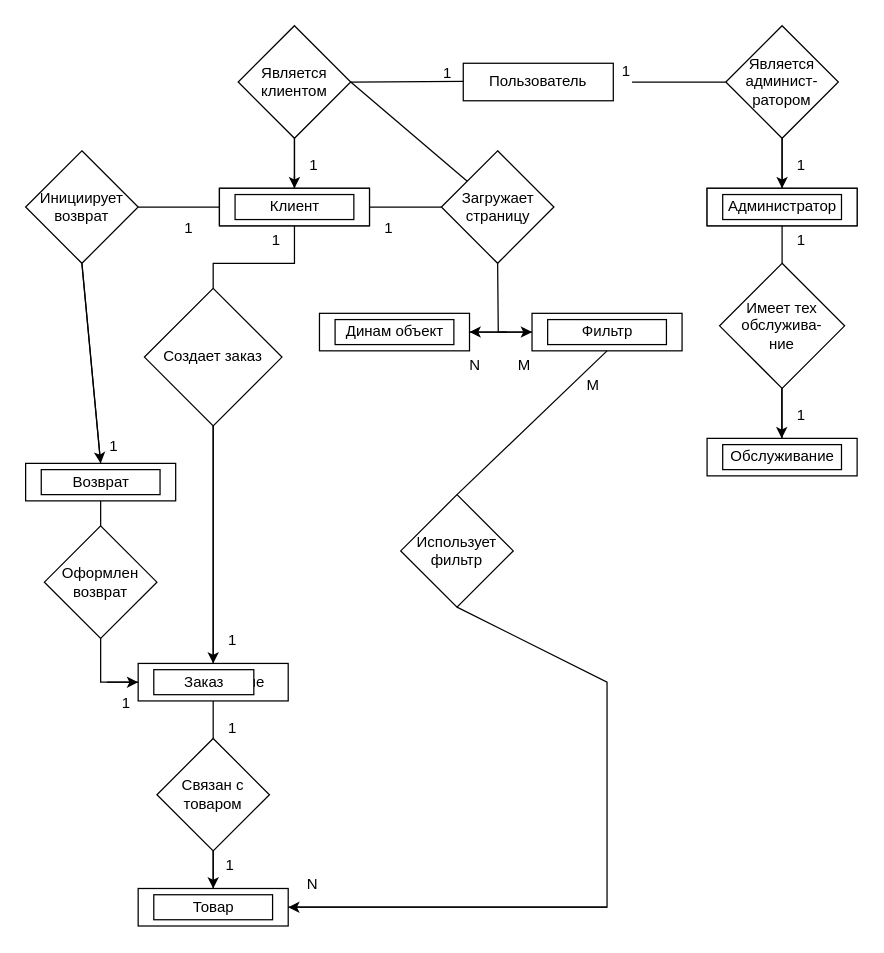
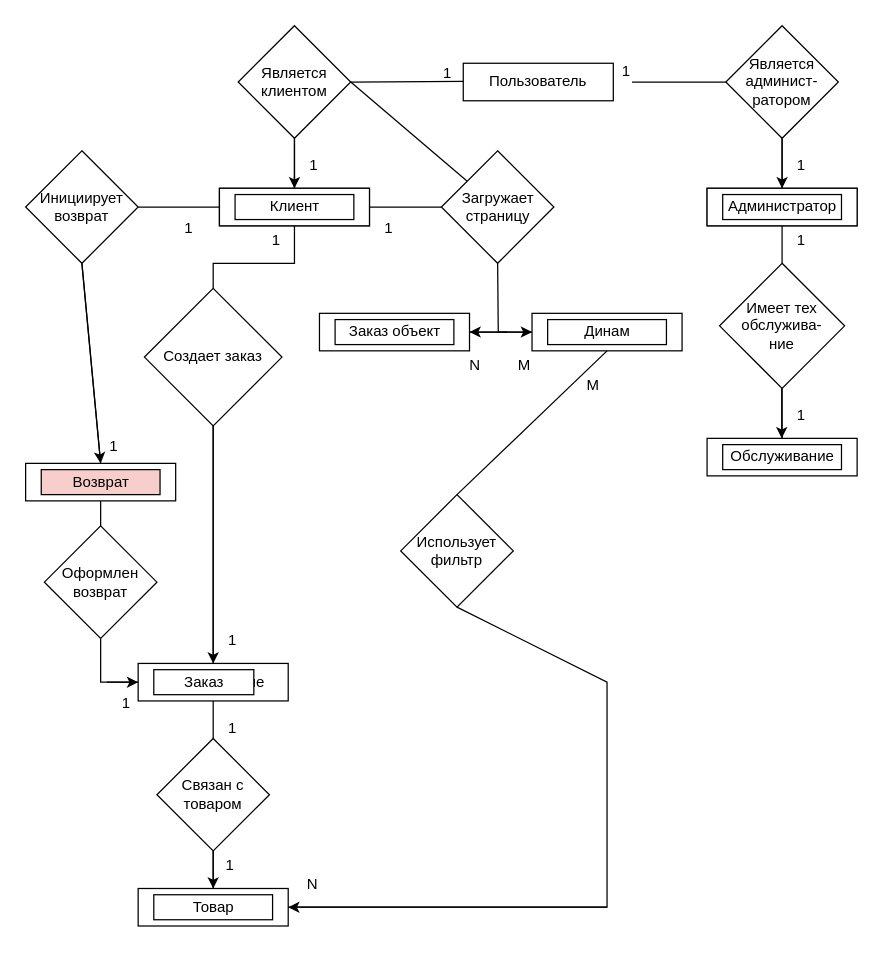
  <mxCell id="0" />
  <mxCell id="1" parent="0" />
  <mxCell id="2" value="Пользователь" style="rounded=0;whiteSpace=wrap;html=1;" parent="1" vertex="1"><mxGeometry x="370" y="50" width="120" height="30" as="geometry" /></mxCell>
  <mxCell id="3" value="Является&lt;div&gt;клиентом&lt;/div&gt;" style="rhombus;whiteSpace=wrap;html=1;" parent="1" vertex="1"><mxGeometry x="190" y="20" width="90" height="90" as="geometry" /></mxCell>
  <mxCell id="4" value="" style="endArrow=none;html=1;rounded=0;exitX=1;exitY=0.5;exitDx=0;exitDy=0;" parent="1" source="3" target="19" edge="1"><mxGeometry width="50" height="50" relative="1" as="geometry"><mxPoint x="390" y="360" as="sourcePoint" /><mxPoint x="470" y="360" as="targetPoint" /></mxGeometry></mxCell>
  <mxCell id="5" value="Является&lt;div&gt;админист-&lt;/div&gt;&lt;div&gt;ратором&lt;/div&gt;" style="rhombus;whiteSpace=wrap;html=1;" parent="1" vertex="1"><mxGeometry x="580" y="20" width="90" height="90" as="geometry" /></mxCell>
  <mxCell id="6" value="Администратор" style="rounded=0;whiteSpace=wrap;html=1;" parent="1" vertex="1"><mxGeometry x="565" y="150" width="120" height="30" as="geometry" /></mxCell>
  <mxCell id="7" value="" style="endArrow=none;html=1;rounded=0;entryX=0.5;entryY=1;entryDx=0;entryDy=0;exitX=0.5;exitY=0;exitDx=0;exitDy=0;" parent="1" source="6" target="5" edge="1"><mxGeometry width="50" height="50" relative="1" as="geometry"><mxPoint x="420" y="410" as="sourcePoint" /><mxPoint x="470" y="360" as="targetPoint" /></mxGeometry></mxCell>
  <mxCell id="8" value="Клиент" style="rounded=0;whiteSpace=wrap;html=1;" parent="1" vertex="1"><mxGeometry x="175" y="150" width="120" height="30" as="geometry" /></mxCell>
  <mxCell id="9" value="" style="endArrow=none;html=1;rounded=0;entryX=0.5;entryY=1;entryDx=0;entryDy=0;exitX=0.5;exitY=0;exitDx=0;exitDy=0;" parent="1" source="8" edge="1"><mxGeometry width="50" height="50" relative="1" as="geometry"><mxPoint x="30" y="410" as="sourcePoint" /><mxPoint x="235" y="110" as="targetPoint" /></mxGeometry></mxCell>
  <mxCell id="10" value="Имеет тех&lt;div&gt;обслужива-&lt;/div&gt;&lt;div&gt;ние&lt;/div&gt;" style="rhombus;whiteSpace=wrap;html=1;" parent="1" vertex="1"><mxGeometry x="575" y="210" width="100" height="100" as="geometry" /></mxCell>
  <mxCell id="11" value="" style="endArrow=none;html=1;rounded=0;entryX=0.5;entryY=1;entryDx=0;entryDy=0;exitX=0.5;exitY=0;exitDx=0;exitDy=0;" parent="1" source="10" target="6" edge="1"><mxGeometry width="50" height="50" relative="1" as="geometry"><mxPoint x="420" y="410" as="sourcePoint" /><mxPoint x="470" y="360" as="targetPoint" /></mxGeometry></mxCell>
  <mxCell id="12" value="Обслуживание" style="rounded=0;whiteSpace=wrap;html=1;" parent="1" vertex="1"><mxGeometry x="565" y="350" width="120" height="30" as="geometry" /></mxCell>
  <mxCell id="13" value="" style="endArrow=none;html=1;rounded=0;entryX=0.5;entryY=1;entryDx=0;entryDy=0;exitX=0.5;exitY=0;exitDx=0;exitDy=0;" parent="1" source="12" target="10" edge="1"><mxGeometry width="50" height="50" relative="1" as="geometry"><mxPoint x="420" y="410" as="sourcePoint" /><mxPoint x="470" y="360" as="targetPoint" /></mxGeometry></mxCell>
  <mxCell id="14" value="Обслуживание" style="rounded=0;whiteSpace=wrap;html=1;" parent="1" vertex="1"><mxGeometry x="577.5" y="355" width="95" height="20" as="geometry" /></mxCell>
  <mxCell id="15" value="Обслуживание" style="rounded=0;whiteSpace=wrap;html=1;" parent="1" vertex="1"><mxGeometry x="565" y="150" width="120" height="30" as="geometry" /></mxCell>
  <mxCell id="16" value="Администратор" style="rounded=0;whiteSpace=wrap;html=1;" parent="1" vertex="1"><mxGeometry x="577.5" y="155" width="95" height="20" as="geometry" /></mxCell>
  <mxCell id="17" value="Обслуживание" style="rounded=0;whiteSpace=wrap;html=1;" parent="1" vertex="1"><mxGeometry x="175" y="150" width="120" height="30" as="geometry" /></mxCell>
  <mxCell id="18" value="Клиент" style="rounded=0;whiteSpace=wrap;html=1;" parent="1" vertex="1"><mxGeometry x="187.5" y="155" width="95" height="20" as="geometry" /></mxCell>
  <mxCell id="19" value="Загружает&lt;div&gt;страницу&lt;/div&gt;" style="rhombus;whiteSpace=wrap;html=1;" parent="1" vertex="1"><mxGeometry x="352.5" y="120" width="90" height="90" as="geometry" /></mxCell>
  <mxCell id="20" value="" style="endArrow=none;html=1;rounded=0;entryX=0;entryY=0.5;entryDx=0;entryDy=0;exitX=1;exitY=0.5;exitDx=0;exitDy=0;" parent="1" source="17" target="19" edge="1"><mxGeometry width="50" height="50" relative="1" as="geometry"><mxPoint x="285" y="290" as="sourcePoint" /><mxPoint x="335" y="240" as="targetPoint" /></mxGeometry></mxCell>
  <mxCell id="21" value="Создает заказ" style="rhombus;whiteSpace=wrap;html=1;" parent="1" vertex="1"><mxGeometry x="115" y="230" width="110" height="110" as="geometry" /></mxCell>
  <mxCell id="22" value="" style="endArrow=none;html=1;rounded=0;exitX=0.5;exitY=0;exitDx=0;exitDy=0;entryX=0.5;entryY=1;entryDx=0;entryDy=0;" parent="1" source="21" target="17" edge="1"><mxGeometry width="50" height="50" relative="1" as="geometry"><mxPoint x="285" y="290" as="sourcePoint" /><mxPoint x="235" y="230" as="targetPoint" /><Array as="points"><mxPoint x="170" y="210" /><mxPoint x="235" y="210" /></Array></mxGeometry></mxCell>
  <mxCell id="23" value="Инициирует&lt;div&gt;возврат&lt;/div&gt;" style="rhombus;whiteSpace=wrap;html=1;" parent="1" vertex="1"><mxGeometry x="20" y="120" width="90" height="90" as="geometry" /></mxCell>
  <mxCell id="24" value="" style="endArrow=none;html=1;rounded=0;entryX=0;entryY=0.5;entryDx=0;entryDy=0;exitX=1;exitY=0.5;exitDx=0;exitDy=0;" parent="1" source="23" target="17" edge="1"><mxGeometry width="50" height="50" relative="1" as="geometry"><mxPoint x="285" y="290" as="sourcePoint" /><mxPoint x="335" y="240" as="targetPoint" /></mxGeometry></mxCell>
  <mxCell id="25" value="Обслуживание" style="rounded=0;whiteSpace=wrap;html=1;" parent="1" vertex="1"><mxGeometry x="425" y="250" width="120" height="30" as="geometry" /></mxCell>
- <mxCell id="26" value="Фильтр" style="rounded=0;whiteSpace=wrap;html=1;" parent="1" vertex="1"><mxGeometry x="437.5" y="255" width="95" height="20" as="geometry" /></mxCell>
+ <mxCell id="26" value="Динам" style="rounded=0;whiteSpace=wrap;html=1;" parent="1" vertex="1"><mxGeometry x="437.5" y="255" width="95" height="20" as="geometry" /></mxCell>
  <mxCell id="27" value="" style="endArrow=none;html=1;rounded=0;entryX=0.5;entryY=1;entryDx=0;entryDy=0;exitX=0;exitY=0.5;exitDx=0;exitDy=0;" parent="1" source="25" target="19" edge="1"><mxGeometry width="50" height="50" relative="1" as="geometry"><mxPoint x="285" y="290" as="sourcePoint" /><mxPoint x="335" y="240" as="targetPoint" /><Array as="points"><mxPoint x="398" y="265" /></Array></mxGeometry></mxCell>
  <mxCell id="28" value="Обслуживание" style="rounded=0;whiteSpace=wrap;html=1;" parent="1" vertex="1"><mxGeometry x="255" y="250" width="120" height="30" as="geometry" /></mxCell>
- <mxCell id="29" value="Динам объект" style="rounded=0;whiteSpace=wrap;html=1;" parent="1" vertex="1"><mxGeometry x="267.5" y="255" width="95" height="20" as="geometry" /></mxCell>
+ <mxCell id="29" value="Заказ объект" style="rounded=0;whiteSpace=wrap;html=1;" parent="1" vertex="1"><mxGeometry x="267.5" y="255" width="95" height="20" as="geometry" /></mxCell>
  <mxCell id="30" value="" style="endArrow=none;html=1;rounded=0;exitX=1;exitY=0.5;exitDx=0;exitDy=0;" parent="1" source="28" edge="1"><mxGeometry width="50" height="50" relative="1" as="geometry"><mxPoint x="285" y="290" as="sourcePoint" /><mxPoint x="405" y="265" as="targetPoint" /></mxGeometry></mxCell>
  <mxCell id="31" value="Обслуживание" style="rounded=0;whiteSpace=wrap;html=1;" parent="1" vertex="1"><mxGeometry x="110" y="530" width="120" height="30" as="geometry" /></mxCell>
  <mxCell id="32" value="Заказ" style="rounded=0;whiteSpace=wrap;html=1;" parent="1" vertex="1"><mxGeometry x="122.5" y="535" width="80" height="20" as="geometry" /></mxCell>
  <mxCell id="33" value="" style="endArrow=none;html=1;rounded=0;entryX=0.5;entryY=1;entryDx=0;entryDy=0;exitX=0.5;exitY=0;exitDx=0;exitDy=0;" parent="1" source="31" target="21" edge="1"><mxGeometry width="50" height="50" relative="1" as="geometry"><mxPoint x="285" y="290" as="sourcePoint" /><mxPoint x="335" y="240" as="targetPoint" /></mxGeometry></mxCell>
  <mxCell id="34" value="Обслуживание" style="rounded=0;whiteSpace=wrap;html=1;" parent="1" vertex="1"><mxGeometry x="20" y="370" width="120" height="30" as="geometry" /></mxCell>
- <mxCell id="35" value="Возврат" style="rounded=0;whiteSpace=wrap;html=1;" parent="1" vertex="1"><mxGeometry x="32.5" y="375" width="95" height="20" as="geometry" /></mxCell>
+ <mxCell id="35" value="Возврат" style="rounded=0;whiteSpace=wrap;html=1;fillColor=#f8cecc;" parent="1" vertex="1"><mxGeometry x="32.5" y="375" width="95" height="20" as="geometry" /></mxCell>
  <mxCell id="36" value="" style="endArrow=none;html=1;rounded=0;entryX=0.5;entryY=1;entryDx=0;entryDy=0;exitX=0.5;exitY=0;exitDx=0;exitDy=0;" parent="1" source="34" target="23" edge="1"><mxGeometry width="50" height="50" relative="1" as="geometry"><mxPoint x="285" y="290" as="sourcePoint" /><mxPoint x="335" y="240" as="targetPoint" /></mxGeometry></mxCell>
  <mxCell id="37" value="Оформлен&lt;div&gt;возврат&lt;/div&gt;" style="rhombus;whiteSpace=wrap;html=1;" parent="1" vertex="1"><mxGeometry x="35" y="420" width="90" height="90" as="geometry" /></mxCell>
  <mxCell id="38" value="" style="endArrow=none;html=1;rounded=0;entryX=0.5;entryY=1;entryDx=0;entryDy=0;exitX=0.5;exitY=0;exitDx=0;exitDy=0;" parent="1" source="37" target="34" edge="1"><mxGeometry width="50" height="50" relative="1" as="geometry"><mxPoint x="285" y="290" as="sourcePoint" /><mxPoint x="335" y="240" as="targetPoint" /></mxGeometry></mxCell>
  <mxCell id="39" value="" style="endArrow=none;html=1;rounded=0;entryX=0.5;entryY=1;entryDx=0;entryDy=0;exitX=0;exitY=0.5;exitDx=0;exitDy=0;" parent="1" source="31" target="37" edge="1"><mxGeometry width="50" height="50" relative="1" as="geometry"><mxPoint x="285" y="290" as="sourcePoint" /><mxPoint x="335" y="240" as="targetPoint" /><Array as="points"><mxPoint x="80" y="545" /></Array></mxGeometry></mxCell>
  <mxCell id="40" value="Связан с&lt;div&gt;товаром&lt;/div&gt;" style="rhombus;whiteSpace=wrap;html=1;" parent="1" vertex="1"><mxGeometry x="125" y="590" width="90" height="90" as="geometry" /></mxCell>
  <mxCell id="41" value="" style="endArrow=none;html=1;rounded=0;entryX=0.5;entryY=1;entryDx=0;entryDy=0;exitX=0.5;exitY=0;exitDx=0;exitDy=0;" parent="1" source="40" target="31" edge="1"><mxGeometry width="50" height="50" relative="1" as="geometry"><mxPoint x="285" y="490" as="sourcePoint" /><mxPoint x="335" y="440" as="targetPoint" /></mxGeometry></mxCell>
  <mxCell id="42" value="Обслуживание" style="rounded=0;whiteSpace=wrap;html=1;" parent="1" vertex="1"><mxGeometry x="110" y="710" width="120" height="30" as="geometry" /></mxCell>
  <mxCell id="43" value="Товар" style="rounded=0;whiteSpace=wrap;html=1;" parent="1" vertex="1"><mxGeometry x="122.5" y="715" width="95" height="20" as="geometry" /></mxCell>
  <mxCell id="44" value="" style="endArrow=none;html=1;rounded=0;entryX=0.5;entryY=1;entryDx=0;entryDy=0;exitX=0.5;exitY=0;exitDx=0;exitDy=0;" parent="1" source="42" target="40" edge="1"><mxGeometry width="50" height="50" relative="1" as="geometry"><mxPoint x="285" y="490" as="sourcePoint" /><mxPoint x="335" y="440" as="targetPoint" /></mxGeometry></mxCell>
  <mxCell id="45" value="Использует&lt;div&gt;фильтр&lt;/div&gt;" style="rhombus;whiteSpace=wrap;html=1;" parent="1" vertex="1"><mxGeometry x="320" y="395" width="90" height="90" as="geometry" /></mxCell>
  <mxCell id="46" value="" style="endArrow=none;html=1;rounded=0;entryX=0.5;entryY=1;entryDx=0;entryDy=0;exitX=0.5;exitY=0;exitDx=0;exitDy=0;" parent="1" source="45" target="25" edge="1"><mxGeometry width="50" height="50" relative="1" as="geometry"><mxPoint x="285" y="390" as="sourcePoint" /><mxPoint x="335" y="340" as="targetPoint" /></mxGeometry></mxCell>
  <mxCell id="47" value="" style="endArrow=none;html=1;rounded=0;entryX=0.5;entryY=1;entryDx=0;entryDy=0;exitX=1;exitY=0.5;exitDx=0;exitDy=0;" parent="1" source="42" target="45" edge="1"><mxGeometry width="50" height="50" relative="1" as="geometry"><mxPoint x="285" y="390" as="sourcePoint" /><mxPoint x="335" y="340" as="targetPoint" /><Array as="points"><mxPoint x="485" y="725" /><mxPoint x="485" y="545" /></Array></mxGeometry></mxCell>
  <mxCell id="48" value="" style="endArrow=none;html=1;rounded=0;exitX=1;exitY=0.5;exitDx=0;exitDy=0;" edge="1" parent="1" source="3"><mxGeometry relative="1" as="geometry"><mxPoint x="285" y="65" as="sourcePoint" /><mxPoint x="370" y="64.5" as="targetPoint" /></mxGeometry></mxCell>
  <mxCell id="49" value="1" style="resizable=0;html=1;whiteSpace=wrap;align=right;verticalAlign=bottom;" connectable="0" vertex="1" parent="48"><mxGeometry x="1" relative="1" as="geometry"><mxPoint x="-8" y="1" as="offset" /></mxGeometry></mxCell>
  <mxCell id="50" value="" style="endArrow=none;html=1;rounded=0;exitX=0;exitY=0.5;exitDx=0;exitDy=0;" edge="1" parent="1" source="5"><mxGeometry relative="1" as="geometry"><mxPoint x="565" y="80" as="sourcePoint" /><mxPoint x="505" y="65" as="targetPoint" /></mxGeometry></mxCell>
  <mxCell id="51" value="1" style="resizable=0;html=1;whiteSpace=wrap;align=right;verticalAlign=bottom;" connectable="0" vertex="1" parent="50"><mxGeometry x="1" relative="1" as="geometry" /></mxCell>
  <mxCell id="52" value="" style="endArrow=classic;html=1;rounded=0;entryX=0.5;entryY=0;entryDx=0;entryDy=0;" edge="1" parent="1" target="17"><mxGeometry width="50" height="50" relative="1" as="geometry"><mxPoint x="235" y="110" as="sourcePoint" /><mxPoint x="415" y="140" as="targetPoint" /></mxGeometry></mxCell>
  <mxCell id="53" value="" style="endArrow=classic;html=1;rounded=0;entryX=0.5;entryY=0;entryDx=0;entryDy=0;exitX=0.5;exitY=1;exitDx=0;exitDy=0;" edge="1" parent="1" source="5" target="15"><mxGeometry width="50" height="50" relative="1" as="geometry"><mxPoint x="245" y="120" as="sourcePoint" /><mxPoint x="245" y="160" as="targetPoint" /></mxGeometry></mxCell>
  <mxCell id="54" value="" style="endArrow=none;html=1;rounded=0;exitX=0.5;exitY=0;exitDx=0;exitDy=0;" edge="1" parent="1" source="17"><mxGeometry relative="1" as="geometry"><mxPoint x="290" y="75" as="sourcePoint" /><mxPoint x="235" y="140" as="targetPoint" /></mxGeometry></mxCell>
  <mxCell id="55" value="1" style="resizable=0;html=1;whiteSpace=wrap;align=right;verticalAlign=bottom;" connectable="0" vertex="1" parent="54"><mxGeometry x="1" relative="1" as="geometry"><mxPoint x="20" as="offset" /></mxGeometry></mxCell>
  <mxCell id="56" value="1" style="resizable=0;html=1;whiteSpace=wrap;align=right;verticalAlign=bottom;" connectable="0" vertex="1" parent="1"><mxGeometry x="645" y="140.004" as="geometry" /></mxCell>
  <mxCell id="57" value="" style="endArrow=classic;html=1;rounded=0;entryX=0.5;entryY=0;entryDx=0;entryDy=0;exitX=0.5;exitY=1;exitDx=0;exitDy=0;" edge="1" parent="1"><mxGeometry width="50" height="50" relative="1" as="geometry"><mxPoint x="624.71" y="310" as="sourcePoint" /><mxPoint x="624.71" y="350" as="targetPoint" /></mxGeometry></mxCell>
  <mxCell id="58" value="1" style="resizable=0;html=1;whiteSpace=wrap;align=right;verticalAlign=bottom;" connectable="0" vertex="1" parent="1"><mxGeometry x="645" y="340.004" as="geometry" /></mxCell>
  <mxCell id="59" value="1" style="resizable=0;html=1;whiteSpace=wrap;align=right;verticalAlign=bottom;" connectable="0" vertex="1" parent="1"><mxGeometry x="645" y="200.004" as="geometry" /></mxCell>
  <mxCell id="60" value="1" style="resizable=0;html=1;whiteSpace=wrap;align=right;verticalAlign=bottom;" connectable="0" vertex="1" parent="1"><mxGeometry x="315" y="189.995" as="geometry" /></mxCell>
  <mxCell id="61" value="N" style="resizable=0;html=1;whiteSpace=wrap;align=right;verticalAlign=bottom;" connectable="0" vertex="1" parent="1"><mxGeometry x="385" y="299.995" as="geometry" /></mxCell>
  <mxCell id="62" value="M" style="resizable=0;html=1;whiteSpace=wrap;align=right;verticalAlign=bottom;" connectable="0" vertex="1" parent="1"><mxGeometry x="425" y="299.995" as="geometry" /></mxCell>
  <mxCell id="63" value="" style="endArrow=classic;html=1;rounded=0;entryX=1;entryY=0.5;entryDx=0;entryDy=0;" edge="1" parent="1" target="28"><mxGeometry width="50" height="50" relative="1" as="geometry"><mxPoint x="395" y="265" as="sourcePoint" /><mxPoint x="327.5" y="310" as="targetPoint" /></mxGeometry></mxCell>
  <mxCell id="64" value="" style="endArrow=classic;html=1;rounded=0;entryX=0;entryY=0.5;entryDx=0;entryDy=0;" edge="1" parent="1" target="25"><mxGeometry width="50" height="50" relative="1" as="geometry"><mxPoint x="395" y="265" as="sourcePoint" /><mxPoint x="385" y="275" as="targetPoint" /></mxGeometry></mxCell>
  <mxCell id="65" value="N" style="resizable=0;html=1;whiteSpace=wrap;align=right;verticalAlign=bottom;" connectable="0" vertex="1" parent="1"><mxGeometry x="255" y="714.995" as="geometry" /></mxCell>
  <mxCell id="66" value="" style="endArrow=classic;html=1;rounded=0;entryX=1;entryY=0.5;entryDx=0;entryDy=0;" edge="1" parent="1" target="42"><mxGeometry width="50" height="50" relative="1" as="geometry"><mxPoint x="485" y="725" as="sourcePoint" /><mxPoint x="345" y="650" as="targetPoint" /></mxGeometry></mxCell>
  <mxCell id="67" value="M" style="resizable=0;html=1;whiteSpace=wrap;align=right;verticalAlign=bottom;" connectable="0" vertex="1" parent="1"><mxGeometry x="435" y="309.995" as="geometry"><mxPoint x="45" y="6" as="offset" /></mxGeometry></mxCell>
  <mxCell id="68" value="1" style="resizable=0;html=1;whiteSpace=wrap;align=right;verticalAlign=bottom;" connectable="0" vertex="1" parent="1"><mxGeometry x="225" y="200.005" as="geometry" /></mxCell>
  <mxCell id="69" value="1" style="resizable=0;html=1;whiteSpace=wrap;align=right;verticalAlign=bottom;" connectable="0" vertex="1" parent="1"><mxGeometry x="190" y="519.995" as="geometry" /></mxCell>
  <mxCell id="70" value="" style="endArrow=classic;html=1;rounded=0;entryX=0.5;entryY=0;entryDx=0;entryDy=0;exitX=0.5;exitY=1;exitDx=0;exitDy=0;" edge="1" parent="1" source="21" target="31"><mxGeometry width="50" height="50" relative="1" as="geometry"><mxPoint x="245" y="120" as="sourcePoint" /><mxPoint x="245" y="160" as="targetPoint" /></mxGeometry></mxCell>
  <mxCell id="71" value="1" style="resizable=0;html=1;whiteSpace=wrap;align=right;verticalAlign=bottom;" connectable="0" vertex="1" parent="1"><mxGeometry x="190" y="589.995" as="geometry" /></mxCell>
  <mxCell id="72" value="1" style="resizable=0;html=1;whiteSpace=wrap;align=right;verticalAlign=bottom;" connectable="0" vertex="1" parent="1"><mxGeometry x="187.5" y="699.995" as="geometry" /></mxCell>
  <mxCell id="73" value="" style="endArrow=classic;html=1;rounded=0;entryX=0.5;entryY=0;entryDx=0;entryDy=0;exitX=0.5;exitY=1;exitDx=0;exitDy=0;" edge="1" parent="1" source="40" target="42"><mxGeometry width="50" height="50" relative="1" as="geometry"><mxPoint x="180" y="350" as="sourcePoint" /><mxPoint x="180" y="540" as="targetPoint" /></mxGeometry></mxCell>
  <mxCell id="74" value="1" style="resizable=0;html=1;whiteSpace=wrap;align=right;verticalAlign=bottom;" connectable="0" vertex="1" parent="1"><mxGeometry x="155" y="189.995" as="geometry" /></mxCell>
  <mxCell id="75" value="1" style="resizable=0;html=1;whiteSpace=wrap;align=right;verticalAlign=bottom;" connectable="0" vertex="1" parent="1"><mxGeometry x="95" y="364.995" as="geometry" /></mxCell>
  <mxCell id="76" value="1" style="resizable=0;html=1;whiteSpace=wrap;align=right;verticalAlign=bottom;" connectable="0" vertex="1" parent="1"><mxGeometry x="105" y="569.995" as="geometry" /></mxCell>
  <mxCell id="77" value="" style="endArrow=classic;html=1;rounded=0;entryX=0.5;entryY=0;entryDx=0;entryDy=0;exitX=0.5;exitY=1;exitDx=0;exitDy=0;" edge="1" parent="1" source="23" target="34"><mxGeometry width="50" height="50" relative="1" as="geometry"><mxPoint x="180" y="350" as="sourcePoint" /><mxPoint x="180" y="540" as="targetPoint" /></mxGeometry></mxCell>
  <mxCell id="78" value="" style="endArrow=classic;html=1;rounded=0;entryX=0;entryY=0.5;entryDx=0;entryDy=0;" edge="1" parent="1" target="31"><mxGeometry width="50" height="50" relative="1" as="geometry"><mxPoint x="85" y="545" as="sourcePoint" /><mxPoint x="190" y="550" as="targetPoint" /></mxGeometry></mxCell>
